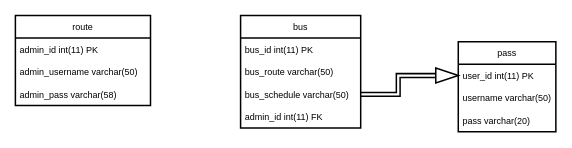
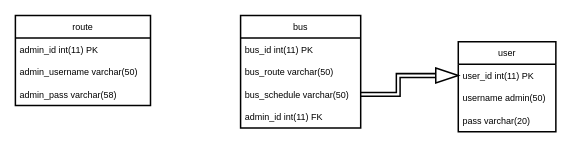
  <mxCell id="0" />
  <mxCell id="1" parent="0" />
  <mxCell id="2" value="bus" style="swimlane;fontStyle=0;childLayout=stackLayout;horizontal=1;startSize=30;horizontalStack=0;resizeParent=1;resizeParentMax=0;resizeLast=0;collapsible=1;marginBottom=0;strokeWidth=2;" vertex="1" parent="1"><mxGeometry x="320" y="20" width="160" height="150" as="geometry" /></mxCell>
  <mxCell id="3" value="bus_id int(11) PK" style="text;strokeColor=none;fillColor=none;align=left;verticalAlign=middle;spacingLeft=4;spacingRight=4;overflow=hidden;points=[[0,0.5],[1,0.5]];portConstraint=eastwest;rotatable=0;strokeWidth=2;" vertex="1" parent="2"><mxGeometry y="30" width="160" height="30" as="geometry" /></mxCell>
  <mxCell id="4" value="bus_route varchar(50)" style="text;strokeColor=none;fillColor=none;align=left;verticalAlign=middle;spacingLeft=4;spacingRight=4;overflow=hidden;points=[[0,0.5],[1,0.5]];portConstraint=eastwest;rotatable=0;strokeWidth=2;" vertex="1" parent="2"><mxGeometry y="60" width="160" height="30" as="geometry" /></mxCell>
  <mxCell id="5" value="bus_schedule varchar(50)" style="text;strokeColor=none;fillColor=none;align=left;verticalAlign=middle;spacingLeft=4;spacingRight=4;overflow=hidden;points=[[0,0.5],[1,0.5]];portConstraint=eastwest;rotatable=0;strokeWidth=2;" vertex="1" parent="2"><mxGeometry y="90" width="160" height="30" as="geometry" /></mxCell>
  <mxCell id="6" value="admin_id int(11) FK" style="text;strokeColor=none;fillColor=none;align=left;verticalAlign=middle;spacingLeft=4;spacingRight=4;overflow=hidden;points=[[0,0.5],[1,0.5]];portConstraint=eastwest;rotatable=0;strokeWidth=2;" vertex="1" parent="2"><mxGeometry y="120" width="160" height="30" as="geometry" /></mxCell>
  <mxCell id="7" value="route" style="swimlane;fontStyle=0;childLayout=stackLayout;horizontal=1;startSize=30;horizontalStack=0;resizeParent=1;resizeParentMax=0;resizeLast=0;collapsible=1;marginBottom=0;strokeWidth=2;" vertex="1" parent="1"><mxGeometry x="20" y="20" width="180" height="120" as="geometry" /></mxCell>
  <mxCell id="8" value="admin_id int(11) PK" style="text;strokeColor=none;fillColor=none;align=left;verticalAlign=middle;spacingLeft=4;spacingRight=4;overflow=hidden;points=[[0,0.5],[1,0.5]];portConstraint=eastwest;rotatable=0;strokeWidth=2;" vertex="1" parent="7"><mxGeometry y="30" width="180" height="30" as="geometry" /></mxCell>
  <mxCell id="9" value="admin_username varchar(50)" style="text;strokeColor=none;fillColor=none;align=left;verticalAlign=middle;spacingLeft=4;spacingRight=4;overflow=hidden;points=[[0,0.5],[1,0.5]];portConstraint=eastwest;rotatable=0;strokeWidth=2;" vertex="1" parent="7"><mxGeometry y="60" width="180" height="30" as="geometry" /></mxCell>
  <mxCell id="10" value="admin_pass varchar(58)" style="text;strokeColor=none;fillColor=none;align=left;verticalAlign=middle;spacingLeft=4;spacingRight=4;overflow=hidden;points=[[0,0.5],[1,0.5]];portConstraint=eastwest;rotatable=0;strokeWidth=2;" vertex="1" parent="7"><mxGeometry y="90" width="180" height="30" as="geometry" /></mxCell>
- <mxCell id="11" value="pass" style="swimlane;fontStyle=0;childLayout=stackLayout;horizontal=1;startSize=30;horizontalStack=0;resizeParent=1;resizeParentMax=0;resizeLast=0;collapsible=1;marginBottom=0;strokeWidth=2;" vertex="1" parent="1"><mxGeometry x="610" y="55" width="130" height="120" as="geometry" /></mxCell>
+ <mxCell id="11" value="user" style="swimlane;fontStyle=0;childLayout=stackLayout;horizontal=1;startSize=30;horizontalStack=0;resizeParent=1;resizeParentMax=0;resizeLast=0;collapsible=1;marginBottom=0;strokeWidth=2;" vertex="1" parent="1"><mxGeometry x="610" y="55" width="130" height="120" as="geometry" /></mxCell>
  <mxCell id="12" value="user_id int(11) PK" style="text;strokeColor=none;fillColor=none;align=left;verticalAlign=middle;spacingLeft=4;spacingRight=4;overflow=hidden;points=[[0,0.5],[1,0.5]];portConstraint=eastwest;rotatable=0;strokeWidth=2;" vertex="1" parent="11"><mxGeometry y="30" width="130" height="30" as="geometry" /></mxCell>
- <mxCell id="13" value="username varchar(50)" style="text;strokeColor=none;fillColor=none;align=left;verticalAlign=middle;spacingLeft=4;spacingRight=4;overflow=hidden;points=[[0,0.5],[1,0.5]];portConstraint=eastwest;rotatable=0;strokeWidth=2;" vertex="1" parent="11"><mxGeometry y="60" width="130" height="30" as="geometry" /></mxCell>
+ <mxCell id="13" value="username admin(50)" style="text;strokeColor=none;fillColor=none;align=left;verticalAlign=middle;spacingLeft=4;spacingRight=4;overflow=hidden;points=[[0,0.5],[1,0.5]];portConstraint=eastwest;rotatable=0;strokeWidth=2;" vertex="1" parent="11"><mxGeometry y="60" width="130" height="30" as="geometry" /></mxCell>
  <mxCell id="14" value="pass varchar(20)" style="text;strokeColor=none;fillColor=none;align=left;verticalAlign=middle;spacingLeft=4;spacingRight=4;overflow=hidden;points=[[0,0.5],[1,0.5]];portConstraint=eastwest;rotatable=0;strokeWidth=2;" vertex="1" parent="11"><mxGeometry y="90" width="130" height="30" as="geometry" /></mxCell>
  <mxCell id="15" style="edgeStyle=orthogonalEdgeStyle;rounded=0;orthogonalLoop=1;jettySize=auto;html=1;exitX=0;exitY=0.5;exitDx=0;exitDy=0;entryX=1;entryY=0.5;entryDx=0;entryDy=0;shape=link;strokeWidth=2;startArrow=none;" edge="1" parent="1" source="16" target="5"><mxGeometry relative="1" as="geometry" /></mxCell>
  <mxCell id="16" value="" style="triangle;whiteSpace=wrap;html=1;strokeWidth=2;" vertex="1" parent="1"><mxGeometry x="580" y="90" width="30" height="20" as="geometry" /></mxCell>
  <mxCell id="17" value="" style="edgeStyle=orthogonalEdgeStyle;rounded=0;orthogonalLoop=1;jettySize=auto;html=1;exitX=0;exitY=0.5;exitDx=0;exitDy=0;entryX=1;entryY=0.5;entryDx=0;entryDy=0;shape=link;strokeWidth=2;endArrow=none;" edge="1" parent="1" source="12" target="16"><mxGeometry relative="1" as="geometry"><mxPoint x="610" y="100" as="sourcePoint" /><mxPoint x="480" y="125" as="targetPoint" /></mxGeometry></mxCell>
